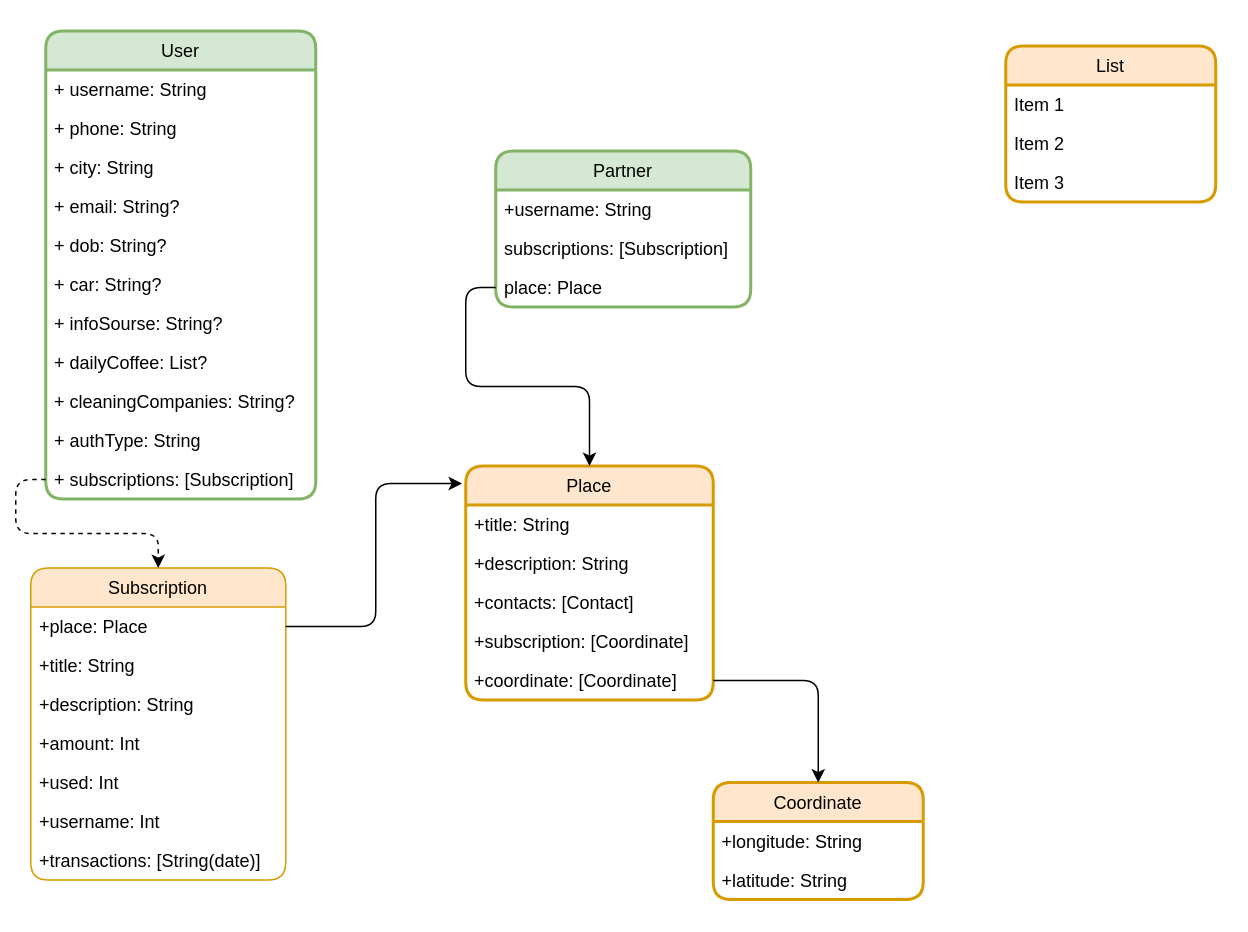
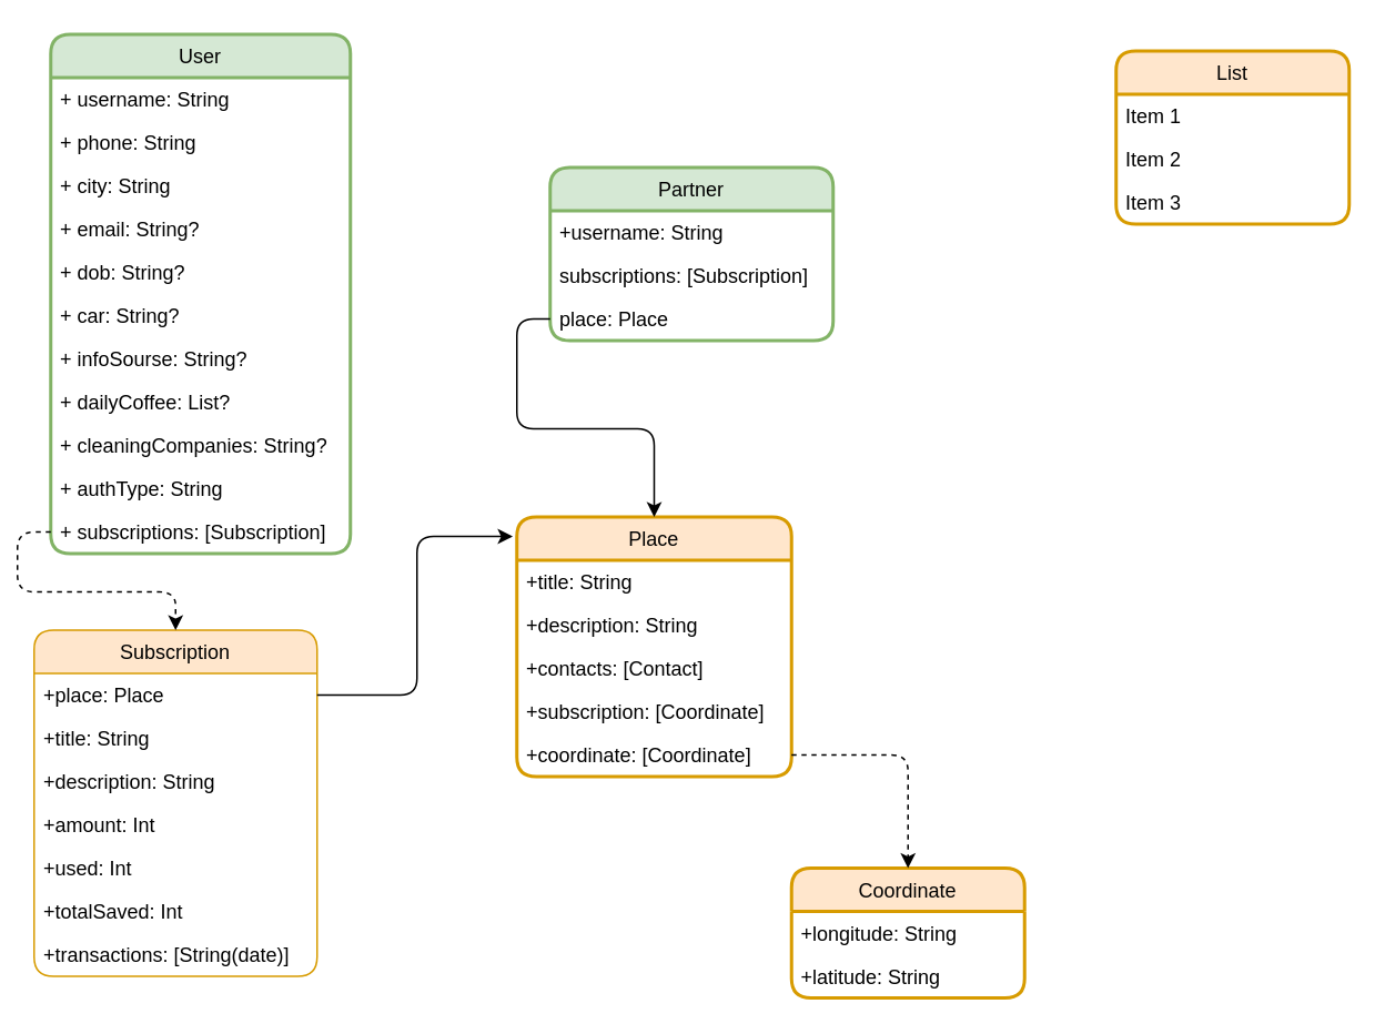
  <mxCell id="0" />
  <mxCell id="1" parent="0" />
  <mxCell id="2" value="User" style="swimlane;fontStyle=0;childLayout=stackLayout;horizontal=1;startSize=26;fillColor=#d5e8d4;horizontalStack=0;resizeParent=1;resizeParentMax=0;resizeLast=0;collapsible=1;marginBottom=0;strokeColor=#82b366;rounded=1;shadow=0;sketch=0;glass=0;swimlaneFillColor=#ffffff;strokeWidth=2;" vertex="1" parent="1"><mxGeometry x="30" y="20" width="180" height="312" as="geometry" /></mxCell>
  <mxCell id="3" value="+ username: String" style="text;strokeColor=none;fillColor=none;align=left;verticalAlign=top;spacingLeft=4;spacingRight=4;overflow=hidden;rotatable=0;points=[[0,0.5],[1,0.5]];portConstraint=eastwest;" vertex="1" parent="2"><mxGeometry y="26" width="180" height="26" as="geometry" /></mxCell>
  <mxCell id="4" value="+ phone: String" style="text;strokeColor=none;fillColor=none;align=left;verticalAlign=top;spacingLeft=4;spacingRight=4;overflow=hidden;rotatable=0;points=[[0,0.5],[1,0.5]];portConstraint=eastwest;" vertex="1" parent="2"><mxGeometry y="52" width="180" height="26" as="geometry" /></mxCell>
  <mxCell id="5" value="+ city: String" style="text;strokeColor=none;fillColor=none;align=left;verticalAlign=top;spacingLeft=4;spacingRight=4;overflow=hidden;rotatable=0;points=[[0,0.5],[1,0.5]];portConstraint=eastwest;" vertex="1" parent="2"><mxGeometry y="78" width="180" height="26" as="geometry" /></mxCell>
  <mxCell id="6" value="+ email: String?" style="text;strokeColor=none;fillColor=none;align=left;verticalAlign=top;spacingLeft=4;spacingRight=4;overflow=hidden;rotatable=0;points=[[0,0.5],[1,0.5]];portConstraint=eastwest;" vertex="1" parent="2"><mxGeometry y="104" width="180" height="26" as="geometry" /></mxCell>
  <mxCell id="7" value="+ dob: String?" style="text;strokeColor=none;fillColor=none;align=left;verticalAlign=top;spacingLeft=4;spacingRight=4;overflow=hidden;rotatable=0;points=[[0,0.5],[1,0.5]];portConstraint=eastwest;" vertex="1" parent="2"><mxGeometry y="130" width="180" height="26" as="geometry" /></mxCell>
  <mxCell id="8" value="+ car: String?" style="text;strokeColor=none;fillColor=none;align=left;verticalAlign=top;spacingLeft=4;spacingRight=4;overflow=hidden;rotatable=0;points=[[0,0.5],[1,0.5]];portConstraint=eastwest;" vertex="1" parent="2"><mxGeometry y="156" width="180" height="26" as="geometry" /></mxCell>
  <mxCell id="9" value="+ infoSourse: String?" style="text;strokeColor=none;fillColor=none;align=left;verticalAlign=top;spacingLeft=4;spacingRight=4;overflow=hidden;rotatable=0;points=[[0,0.5],[1,0.5]];portConstraint=eastwest;" vertex="1" parent="2"><mxGeometry y="182" width="180" height="26" as="geometry" /></mxCell>
  <mxCell id="10" value="+ dailyCoffee: List?" style="text;strokeColor=none;fillColor=none;align=left;verticalAlign=top;spacingLeft=4;spacingRight=4;overflow=hidden;rotatable=0;points=[[0,0.5],[1,0.5]];portConstraint=eastwest;" vertex="1" parent="2"><mxGeometry y="208" width="180" height="26" as="geometry" /></mxCell>
  <mxCell id="11" value="+ cleaningCompanies: String?" style="text;strokeColor=none;fillColor=none;align=left;verticalAlign=top;spacingLeft=4;spacingRight=4;overflow=hidden;rotatable=0;points=[[0,0.5],[1,0.5]];portConstraint=eastwest;" vertex="1" parent="2"><mxGeometry y="234" width="180" height="26" as="geometry" /></mxCell>
  <mxCell id="12" value="+ authType: String" style="text;strokeColor=none;fillColor=none;align=left;verticalAlign=top;spacingLeft=4;spacingRight=4;overflow=hidden;rotatable=0;points=[[0,0.5],[1,0.5]];portConstraint=eastwest;" vertex="1" parent="2"><mxGeometry y="260" width="180" height="26" as="geometry" /></mxCell>
  <mxCell id="13" value="+ subscriptions: [Subscription]" style="text;strokeColor=none;fillColor=none;align=left;verticalAlign=top;spacingLeft=4;spacingRight=4;overflow=hidden;rotatable=0;points=[[0,0.5],[1,0.5]];portConstraint=eastwest;" vertex="1" parent="2"><mxGeometry y="286" width="180" height="26" as="geometry" /></mxCell>
  <mxCell id="14" value="Partner" style="swimlane;fontStyle=0;childLayout=stackLayout;horizontal=1;startSize=26;fillColor=#d5e8d4;horizontalStack=0;resizeParent=1;resizeParentMax=0;resizeLast=0;collapsible=1;marginBottom=0;strokeColor=#82b366;rounded=1;strokeWidth=2;swimlaneFillColor=#ffffff;" vertex="1" parent="1"><mxGeometry x="330" y="100" width="170" height="104" as="geometry" /></mxCell>
  <mxCell id="15" value="+username: String" style="text;strokeColor=none;fillColor=none;align=left;verticalAlign=top;spacingLeft=4;spacingRight=4;overflow=hidden;rotatable=0;points=[[0,0.5],[1,0.5]];portConstraint=eastwest;" vertex="1" parent="14"><mxGeometry y="26" width="170" height="26" as="geometry" /></mxCell>
  <mxCell id="16" value="subscriptions: [Subscription]" style="text;strokeColor=none;fillColor=none;align=left;verticalAlign=top;spacingLeft=4;spacingRight=4;overflow=hidden;rotatable=0;points=[[0,0.5],[1,0.5]];portConstraint=eastwest;" vertex="1" parent="14"><mxGeometry y="52" width="170" height="26" as="geometry" /></mxCell>
  <mxCell id="17" value="place: Place" style="text;strokeColor=none;fillColor=none;align=left;verticalAlign=top;spacingLeft=4;spacingRight=4;overflow=hidden;rotatable=0;points=[[0,0.5],[1,0.5]];portConstraint=eastwest;" vertex="1" parent="14"><mxGeometry y="78" width="170" height="26" as="geometry" /></mxCell>
  <mxCell id="18" value="List" style="swimlane;fontStyle=0;childLayout=stackLayout;horizontal=1;startSize=26;fillColor=#ffe6cc;horizontalStack=0;resizeParent=1;resizeParentMax=0;resizeLast=0;collapsible=1;marginBottom=0;strokeColor=#d79b00;rounded=1;swimlaneFillColor=#ffffff;strokeWidth=2;" vertex="1" parent="1"><mxGeometry x="670" y="30" width="140" height="104" as="geometry" /></mxCell>
  <mxCell id="19" value="Item 1" style="text;strokeColor=none;fillColor=none;align=left;verticalAlign=top;spacingLeft=4;spacingRight=4;overflow=hidden;rotatable=0;points=[[0,0.5],[1,0.5]];portConstraint=eastwest;" vertex="1" parent="18"><mxGeometry y="26" width="140" height="26" as="geometry" /></mxCell>
  <mxCell id="20" value="Item 2" style="text;strokeColor=none;fillColor=none;align=left;verticalAlign=top;spacingLeft=4;spacingRight=4;overflow=hidden;rotatable=0;points=[[0,0.5],[1,0.5]];portConstraint=eastwest;" vertex="1" parent="18"><mxGeometry y="52" width="140" height="26" as="geometry" /></mxCell>
  <mxCell id="21" value="Item 3" style="text;strokeColor=none;fillColor=none;align=left;verticalAlign=top;spacingLeft=4;spacingRight=4;overflow=hidden;rotatable=0;points=[[0,0.5],[1,0.5]];portConstraint=eastwest;" vertex="1" parent="18"><mxGeometry y="78" width="140" height="26" as="geometry" /></mxCell>
  <mxCell id="22" value="Subscription" style="swimlane;fontStyle=0;childLayout=stackLayout;horizontal=1;startSize=26;fillColor=#ffe6cc;horizontalStack=0;resizeParent=1;resizeParentMax=0;resizeLast=0;collapsible=1;marginBottom=0;strokeColor=#d79b00;rounded=1;swimlaneFillColor=#ffffff;" vertex="1" parent="1"><mxGeometry x="20" y="378" width="170" height="208" as="geometry" /></mxCell>
  <mxCell id="23" value="+place: Place" style="text;strokeColor=none;fillColor=none;align=left;verticalAlign=top;spacingLeft=4;spacingRight=4;overflow=hidden;rotatable=0;points=[[0,0.5],[1,0.5]];portConstraint=eastwest;" vertex="1" parent="22"><mxGeometry y="26" width="170" height="26" as="geometry" /></mxCell>
  <mxCell id="24" value="+title: String" style="text;strokeColor=none;fillColor=none;align=left;verticalAlign=top;spacingLeft=4;spacingRight=4;overflow=hidden;rotatable=0;points=[[0,0.5],[1,0.5]];portConstraint=eastwest;" vertex="1" parent="22"><mxGeometry y="52" width="170" height="26" as="geometry" /></mxCell>
  <mxCell id="25" value="+description: String" style="text;strokeColor=none;fillColor=none;align=left;verticalAlign=top;spacingLeft=4;spacingRight=4;overflow=hidden;rotatable=0;points=[[0,0.5],[1,0.5]];portConstraint=eastwest;" vertex="1" parent="22"><mxGeometry y="78" width="170" height="26" as="geometry" /></mxCell>
  <mxCell id="26" value="+amount: Int" style="text;strokeColor=none;fillColor=none;align=left;verticalAlign=top;spacingLeft=4;spacingRight=4;overflow=hidden;rotatable=0;points=[[0,0.5],[1,0.5]];portConstraint=eastwest;" vertex="1" parent="22"><mxGeometry y="104" width="170" height="26" as="geometry" /></mxCell>
  <mxCell id="27" value="+used: Int" style="text;strokeColor=none;fillColor=none;align=left;verticalAlign=top;spacingLeft=4;spacingRight=4;overflow=hidden;rotatable=0;points=[[0,0.5],[1,0.5]];portConstraint=eastwest;" vertex="1" parent="22"><mxGeometry y="130" width="170" height="26" as="geometry" /></mxCell>
- <mxCell id="28" value="+username: Int" style="text;strokeColor=none;fillColor=none;align=left;verticalAlign=top;spacingLeft=4;spacingRight=4;overflow=hidden;rotatable=0;points=[[0,0.5],[1,0.5]];portConstraint=eastwest;" vertex="1" parent="22"><mxGeometry y="156" width="170" height="26" as="geometry" /></mxCell>
+ <mxCell id="28" value="+totalSaved: Int" style="text;strokeColor=none;fillColor=none;align=left;verticalAlign=top;spacingLeft=4;spacingRight=4;overflow=hidden;rotatable=0;points=[[0,0.5],[1,0.5]];portConstraint=eastwest;" vertex="1" parent="22"><mxGeometry y="156" width="170" height="26" as="geometry" /></mxCell>
  <mxCell id="29" value="+transactions: [String(date)]" style="text;strokeColor=none;fillColor=none;align=left;verticalAlign=top;spacingLeft=4;spacingRight=4;overflow=hidden;rotatable=0;points=[[0,0.5],[1,0.5]];portConstraint=eastwest;" vertex="1" parent="22"><mxGeometry y="182" width="170" height="26" as="geometry" /></mxCell>
  <mxCell id="30" value="Place" style="swimlane;fontStyle=0;childLayout=stackLayout;horizontal=1;startSize=26;fillColor=#ffe6cc;horizontalStack=0;resizeParent=1;resizeParentMax=0;resizeLast=0;collapsible=1;marginBottom=0;strokeColor=#d79b00;rounded=1;swimlaneFillColor=#ffffff;strokeWidth=2;" vertex="1" parent="1"><mxGeometry x="310" y="310" width="165" height="156" as="geometry" /></mxCell>
  <mxCell id="31" value="+title: String" style="text;strokeColor=none;fillColor=none;align=left;verticalAlign=top;spacingLeft=4;spacingRight=4;overflow=hidden;rotatable=0;points=[[0,0.5],[1,0.5]];portConstraint=eastwest;" vertex="1" parent="30"><mxGeometry y="26" width="165" height="26" as="geometry" /></mxCell>
  <mxCell id="32" value="+description: String" style="text;strokeColor=none;fillColor=none;align=left;verticalAlign=top;spacingLeft=4;spacingRight=4;overflow=hidden;rotatable=0;points=[[0,0.5],[1,0.5]];portConstraint=eastwest;" vertex="1" parent="30"><mxGeometry y="52" width="165" height="26" as="geometry" /></mxCell>
  <mxCell id="33" value="+contacts: [Contact]" style="text;strokeColor=none;fillColor=none;align=left;verticalAlign=top;spacingLeft=4;spacingRight=4;overflow=hidden;rotatable=0;points=[[0,0.5],[1,0.5]];portConstraint=eastwest;" vertex="1" parent="30"><mxGeometry y="78" width="165" height="26" as="geometry" /></mxCell>
  <mxCell id="34" value="+subscription: [Coordinate]" style="text;strokeColor=none;fillColor=none;align=left;verticalAlign=top;spacingLeft=4;spacingRight=4;overflow=hidden;rotatable=0;points=[[0,0.5],[1,0.5]];portConstraint=eastwest;" vertex="1" parent="30"><mxGeometry y="104" width="165" height="26" as="geometry" /></mxCell>
  <mxCell id="35" value="+coordinate: [Coordinate]" style="text;strokeColor=none;fillColor=none;align=left;verticalAlign=top;spacingLeft=4;spacingRight=4;overflow=hidden;rotatable=0;points=[[0,0.5],[1,0.5]];portConstraint=eastwest;" vertex="1" parent="30"><mxGeometry y="130" width="165" height="26" as="geometry" /></mxCell>
  <mxCell id="36" style="edgeStyle=orthogonalEdgeStyle;rounded=1;orthogonalLoop=1;jettySize=auto;html=1;fontColor=#67AB9F;dashed=1;" edge="1" parent="1" source="13" target="22"><mxGeometry relative="1" as="geometry" /></mxCell>
  <mxCell id="37" value="Coordinate" style="swimlane;fontStyle=0;childLayout=stackLayout;horizontal=1;startSize=26;fillColor=#ffe6cc;horizontalStack=0;resizeParent=1;resizeParentMax=0;resizeLast=0;collapsible=1;marginBottom=0;strokeColor=#d79b00;rounded=1;swimlaneFillColor=#ffffff;strokeWidth=2;" vertex="1" parent="1"><mxGeometry x="475" y="521" width="140" height="78" as="geometry" /></mxCell>
  <mxCell id="38" value="+longitude: String" style="text;strokeColor=none;fillColor=none;align=left;verticalAlign=top;spacingLeft=4;spacingRight=4;overflow=hidden;rotatable=0;points=[[0,0.5],[1,0.5]];portConstraint=eastwest;" vertex="1" parent="37"><mxGeometry y="26" width="140" height="26" as="geometry" /></mxCell>
  <mxCell id="39" value="+latitude: String" style="text;strokeColor=none;fillColor=none;align=left;verticalAlign=top;spacingLeft=4;spacingRight=4;overflow=hidden;rotatable=0;points=[[0,0.5],[1,0.5]];portConstraint=eastwest;" vertex="1" parent="37"><mxGeometry y="52" width="140" height="26" as="geometry" /></mxCell>
- <mxCell id="40" style="edgeStyle=orthogonalEdgeStyle;rounded=1;orthogonalLoop=1;jettySize=auto;html=1;fontColor=#67AB9F;" edge="1" parent="1" source="35" target="37"><mxGeometry relative="1" as="geometry" /></mxCell>
+ <mxCell id="40" style="edgeStyle=orthogonalEdgeStyle;rounded=1;orthogonalLoop=1;jettySize=auto;html=1;fontColor=#67AB9F;dashed=1;" edge="1" parent="1" source="35" target="37"><mxGeometry relative="1" as="geometry" /></mxCell>
  <mxCell id="41" style="edgeStyle=orthogonalEdgeStyle;rounded=1;orthogonalLoop=1;jettySize=auto;html=1;entryX=0.5;entryY=0;entryDx=0;entryDy=0;fontColor=#67AB9F;" edge="1" parent="1" source="17" target="30"><mxGeometry relative="1" as="geometry" /></mxCell>
  <mxCell id="42" style="edgeStyle=orthogonalEdgeStyle;rounded=1;orthogonalLoop=1;jettySize=auto;html=1;entryX=-0.015;entryY=0.075;entryDx=0;entryDy=0;entryPerimeter=0;fontColor=#67AB9F;" edge="1" parent="1" source="23" target="30"><mxGeometry relative="1" as="geometry" /></mxCell>
